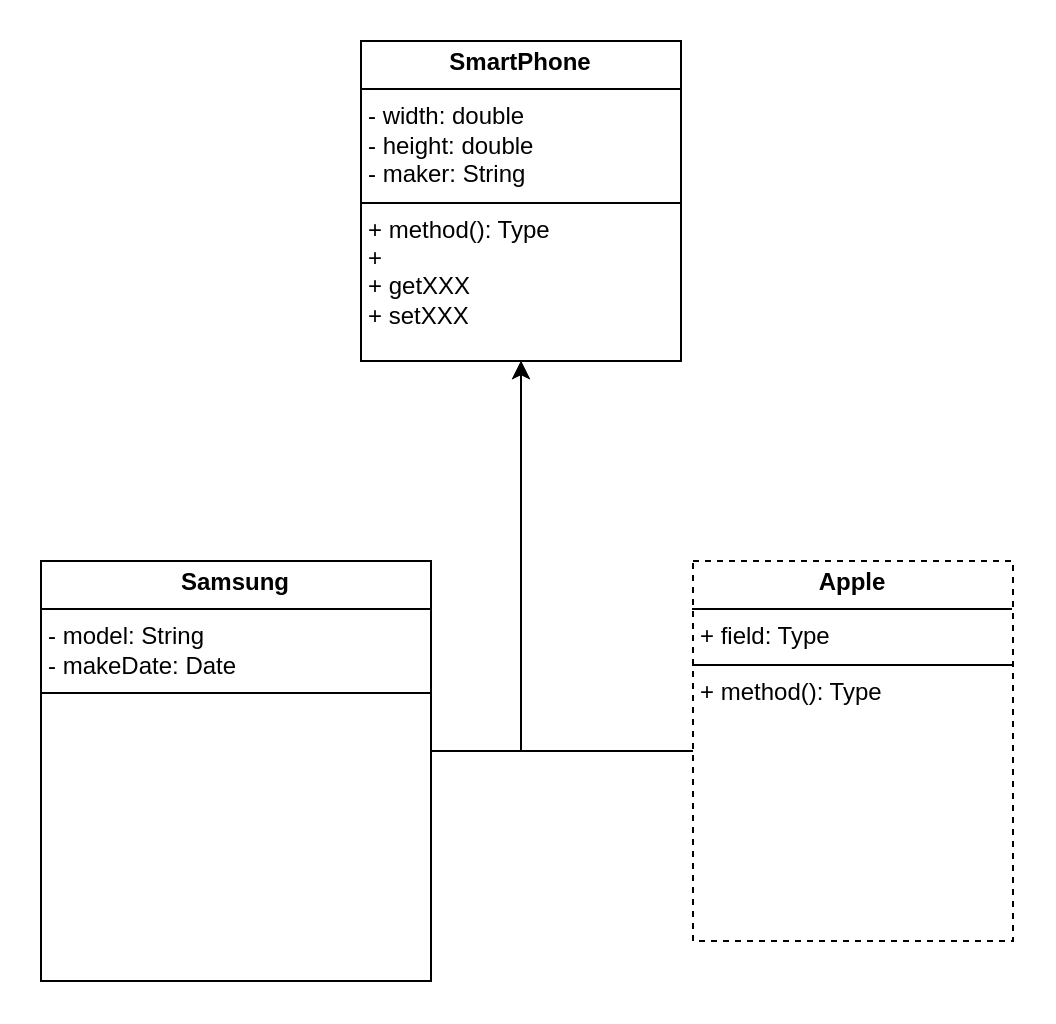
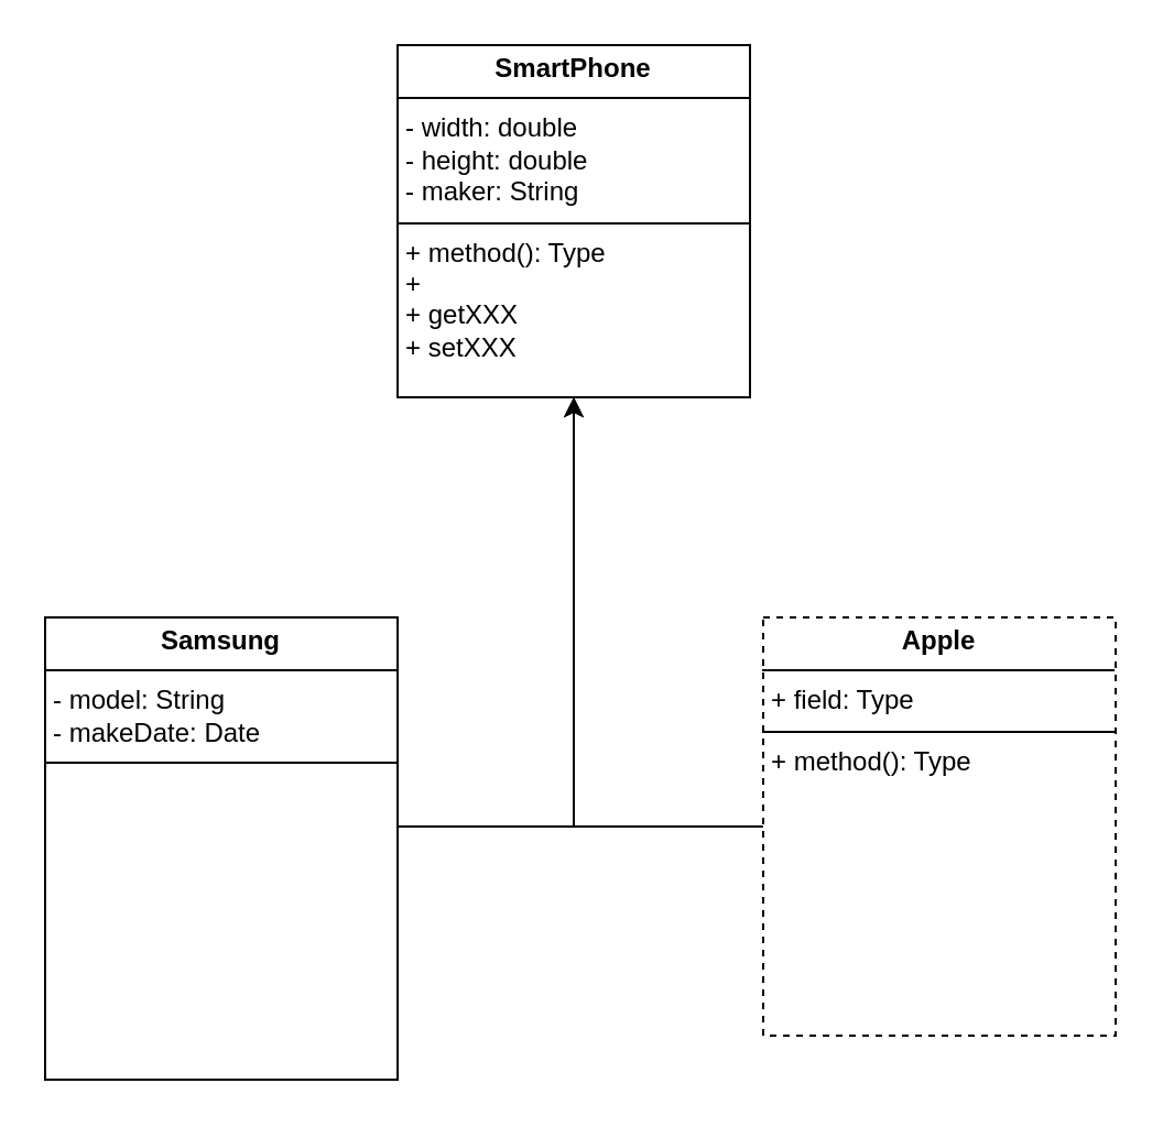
  <mxCell id="0" />
  <mxCell id="1" parent="0" />
  <mxCell id="2" value="&lt;p style=&quot;margin:0px;margin-top:4px;text-align:center;&quot;&gt;&lt;b&gt;SmartPhone&lt;/b&gt;&lt;/p&gt;&lt;hr size=&quot;1&quot; style=&quot;border-style:solid;&quot;&gt;&lt;p style=&quot;margin:0px;margin-left:4px;&quot;&gt;- width: double&lt;/p&gt;&lt;p style=&quot;margin:0px;margin-left:4px;&quot;&gt;- height: double&lt;/p&gt;&lt;p style=&quot;margin:0px;margin-left:4px;&quot;&gt;- maker: String&lt;/p&gt;&lt;hr size=&quot;1&quot; style=&quot;border-style:solid;&quot;&gt;&lt;p style=&quot;margin:0px;margin-left:4px;&quot;&gt;+ method(): Type&lt;/p&gt;&lt;p style=&quot;margin:0px;margin-left:4px;&quot;&gt;+&amp;nbsp;&lt;/p&gt;&lt;p style=&quot;margin:0px;margin-left:4px;&quot;&gt;+ getXXX&lt;/p&gt;&lt;p style=&quot;margin:0px;margin-left:4px;&quot;&gt;+ setXXX&lt;/p&gt;" style="verticalAlign=top;align=left;overflow=fill;html=1;whiteSpace=wrap;" vertex="1" parent="1"><mxGeometry x="180" y="20" width="160" height="160" as="geometry" /></mxCell>
  <mxCell id="3" style="edgeStyle=orthogonalEdgeStyle;rounded=0;orthogonalLoop=1;jettySize=auto;html=1;entryX=0.5;entryY=1;entryDx=0;entryDy=0;" edge="1" parent="1" source="4" target="2"><mxGeometry relative="1" as="geometry" /></mxCell>
  <mxCell id="4" value="&lt;p style=&quot;margin:0px;margin-top:4px;text-align:center;&quot;&gt;&lt;b&gt;Apple&lt;/b&gt;&lt;/p&gt;&lt;hr size=&quot;1&quot; style=&quot;border-style:solid;&quot;&gt;&lt;p style=&quot;margin:0px;margin-left:4px;&quot;&gt;+ field: Type&lt;/p&gt;&lt;hr size=&quot;1&quot; style=&quot;border-style:solid;&quot;&gt;&lt;p style=&quot;margin:0px;margin-left:4px;&quot;&gt;+ method(): Type&lt;/p&gt;" style="verticalAlign=top;align=left;overflow=fill;html=1;whiteSpace=wrap;dashed=1;" vertex="1" parent="1"><mxGeometry x="346" y="280" width="160" height="190" as="geometry" /></mxCell>
  <mxCell id="5" style="edgeStyle=orthogonalEdgeStyle;rounded=0;orthogonalLoop=1;jettySize=auto;html=1;entryX=0.5;entryY=1;entryDx=0;entryDy=0;" edge="1" parent="1" source="6" target="2"><mxGeometry relative="1" as="geometry"><Array as="points"><mxPoint x="260" y="375" /></Array></mxGeometry></mxCell>
- <mxCell id="6" value="&lt;p style=&quot;margin:0px;margin-top:4px;text-align:center;&quot;&gt;&lt;b&gt;Samsung&lt;/b&gt;&lt;/p&gt;&lt;hr size=&quot;1&quot; style=&quot;border-style:solid;&quot;&gt;&lt;p style=&quot;margin:0px;margin-left:4px;&quot;&gt;- model: String&lt;/p&gt;&lt;p style=&quot;margin:0px;margin-left:4px;&quot;&gt;- makeDate: Date&lt;/p&gt;&lt;hr size=&quot;1&quot; style=&quot;border-style:solid;&quot;&gt;&lt;p style=&quot;margin:0px;margin-left:4px;&quot;&gt;&lt;br&gt;&lt;/p&gt;" style="verticalAlign=top;align=left;overflow=fill;html=1;whiteSpace=wrap;" vertex="1" parent="1"><mxGeometry x="20" y="280" width="195" height="210" as="geometry" /></mxCell>
+ <mxCell id="6" value="&lt;p style=&quot;margin:0px;margin-top:4px;text-align:center;&quot;&gt;&lt;b&gt;Samsung&lt;/b&gt;&lt;/p&gt;&lt;hr size=&quot;1&quot; style=&quot;border-style:solid;&quot;&gt;&lt;p style=&quot;margin:0px;margin-left:4px;&quot;&gt;- model: String&lt;/p&gt;&lt;p style=&quot;margin:0px;margin-left:4px;&quot;&gt;- makeDate: Date&lt;/p&gt;&lt;hr size=&quot;1&quot; style=&quot;border-style:solid;&quot;&gt;&lt;p style=&quot;margin:0px;margin-left:4px;&quot;&gt;&lt;br&gt;&lt;/p&gt;" style="verticalAlign=top;align=left;overflow=fill;html=1;whiteSpace=wrap;" vertex="1" parent="1"><mxGeometry x="20" y="280" width="160" height="210" as="geometry" /></mxCell>
